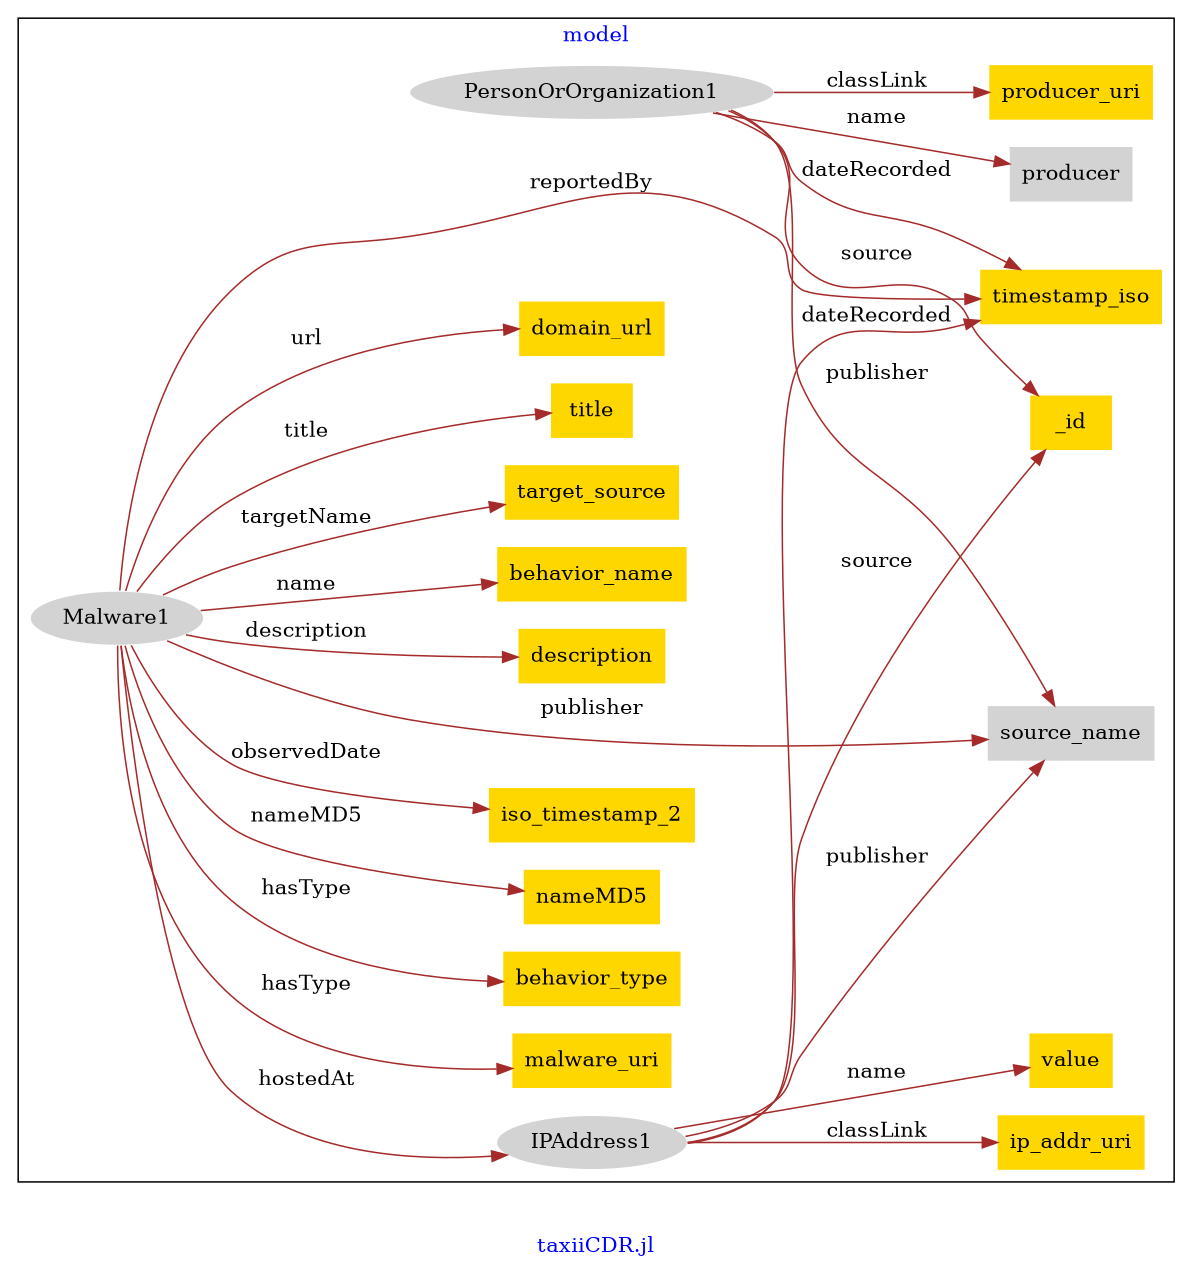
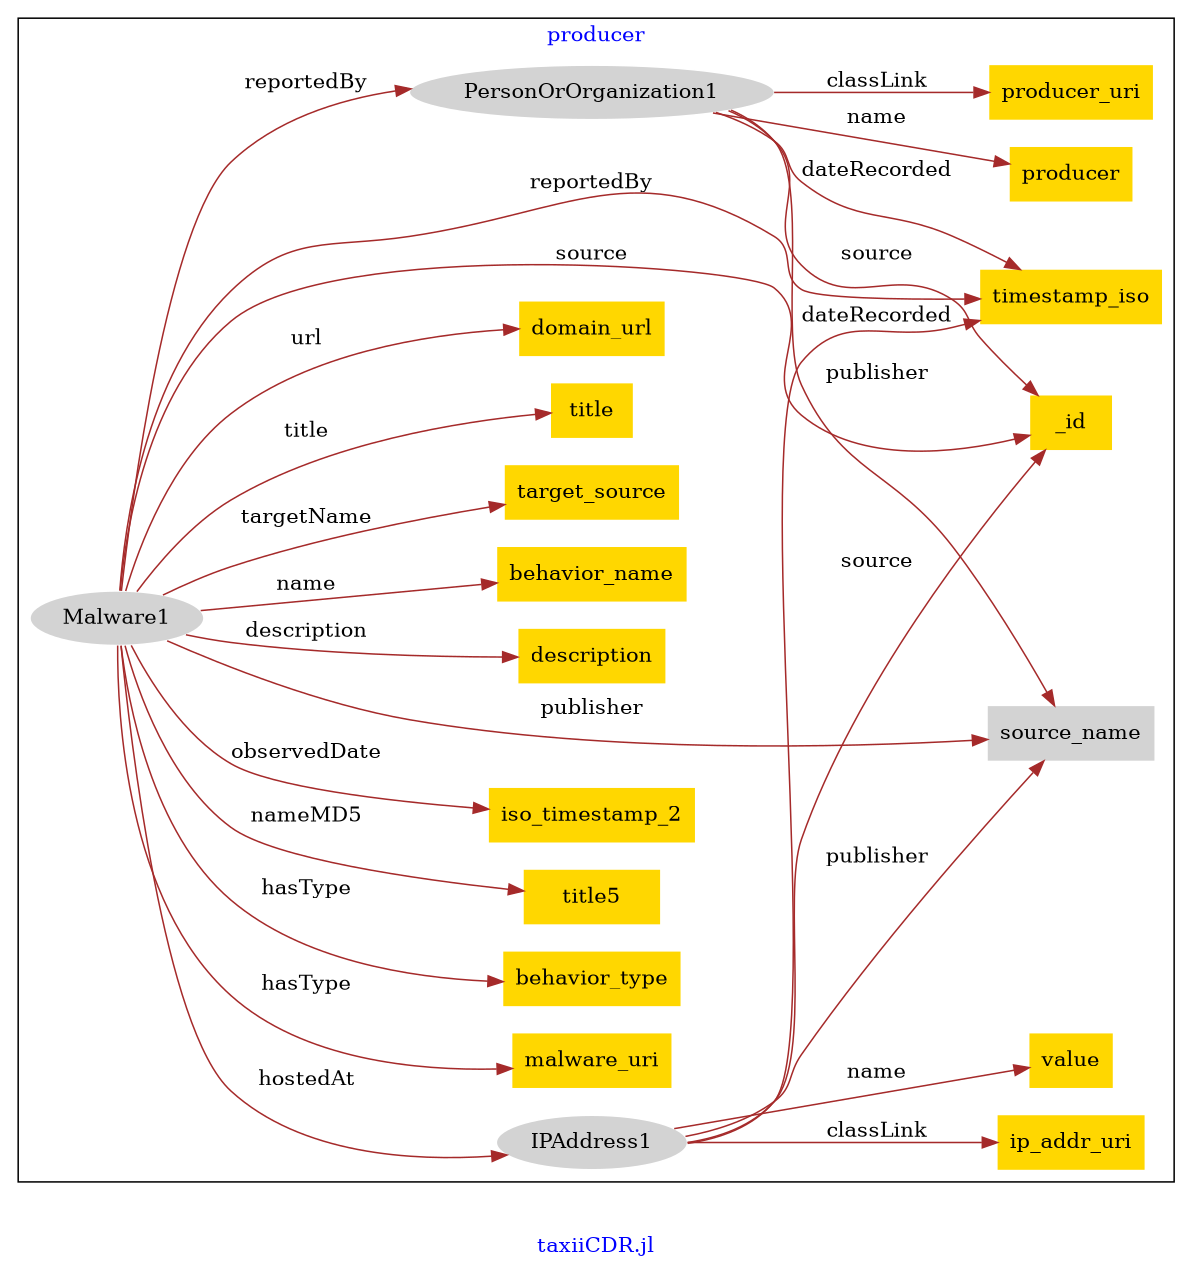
  digraph {
    fontcolor=blue
    label="taxiiCDR.jl"
    rankdir=LR
    remincross=true
    node [fillcolor=gold style=filled shape=plaintext]
    edge [color=brown fontcolor=black]
    n1 [color=white fillcolor=lightgray label=IPAddress1 shape=""]
    n2 [label=ip_addr_uri]
    n3 [label=value]
    n4 [color=white fillcolor=lightgray label=Malware1 shape=""]
    n5 [label=malware_uri]
    n6 [label=behavior_type]
-   n7 [label=nameMD5]
+   n7 [label=title5]
    n8 [label=iso_timestamp_2]
    n9 [color=white fillcolor=lightgray label=PersonOrOrganization1 shape=""]
    n10 [label=description]
    n11 [label=behavior_name]
    n12 [label=target_source]
    n13 [label=title]
    n14 [label=domain_url]
    n15 [label=producer_uri]
    n16 [label=timestamp_iso]
-   n17 [fillcolor=lightgray label=producer]
+   n17 [label=producer]
    n18 [fillcolor=lightgray label=source_name]
    n19 [label=_id]
    subgraph cluster_1 {
-     label=model
+     label=producer
      n1
      n2
      n3
      n4
      n5
      n6
      n7
      n8
      n9
      n10
      n11
      n12
      n13
      n14
      n15
      n16
      n17
      n18
      n19
    }
    n1 -> n2 [label=classLink]
    n1 -> n3 [label=name]
    n1 -> n16 [label=dateRecorded]
    n1 -> n18 [label=publisher]
    n1 -> n19 [label=source]
    n4 -> n1 [label=hostedAt]
    n4 -> n5 [label=hasType]
    n4 -> n6 [label=hasType]
    n4 -> n7 [label=nameMD5]
    n4 -> n8 [label=observedDate]
+   n4 -> n9 [label=reportedBy]
    n4 -> n10 [label=description]
    n4 -> n11 [label=name]
    n4 -> n12 [label=targetName]
    n4 -> n13 [label=title]
    n4 -> n14 [label=url]
    n4 -> n16 [label=reportedBy]
    n4 -> n18 [label=publisher]
+   n4 -> n19 [label=source]
    n9 -> n15 [label=classLink]
    n9 -> n16 [label=dateRecorded]
    n9 -> n17 [label=name]
    n9 -> n18 [label=publisher]
    n9 -> n19 [label=source]
  }
